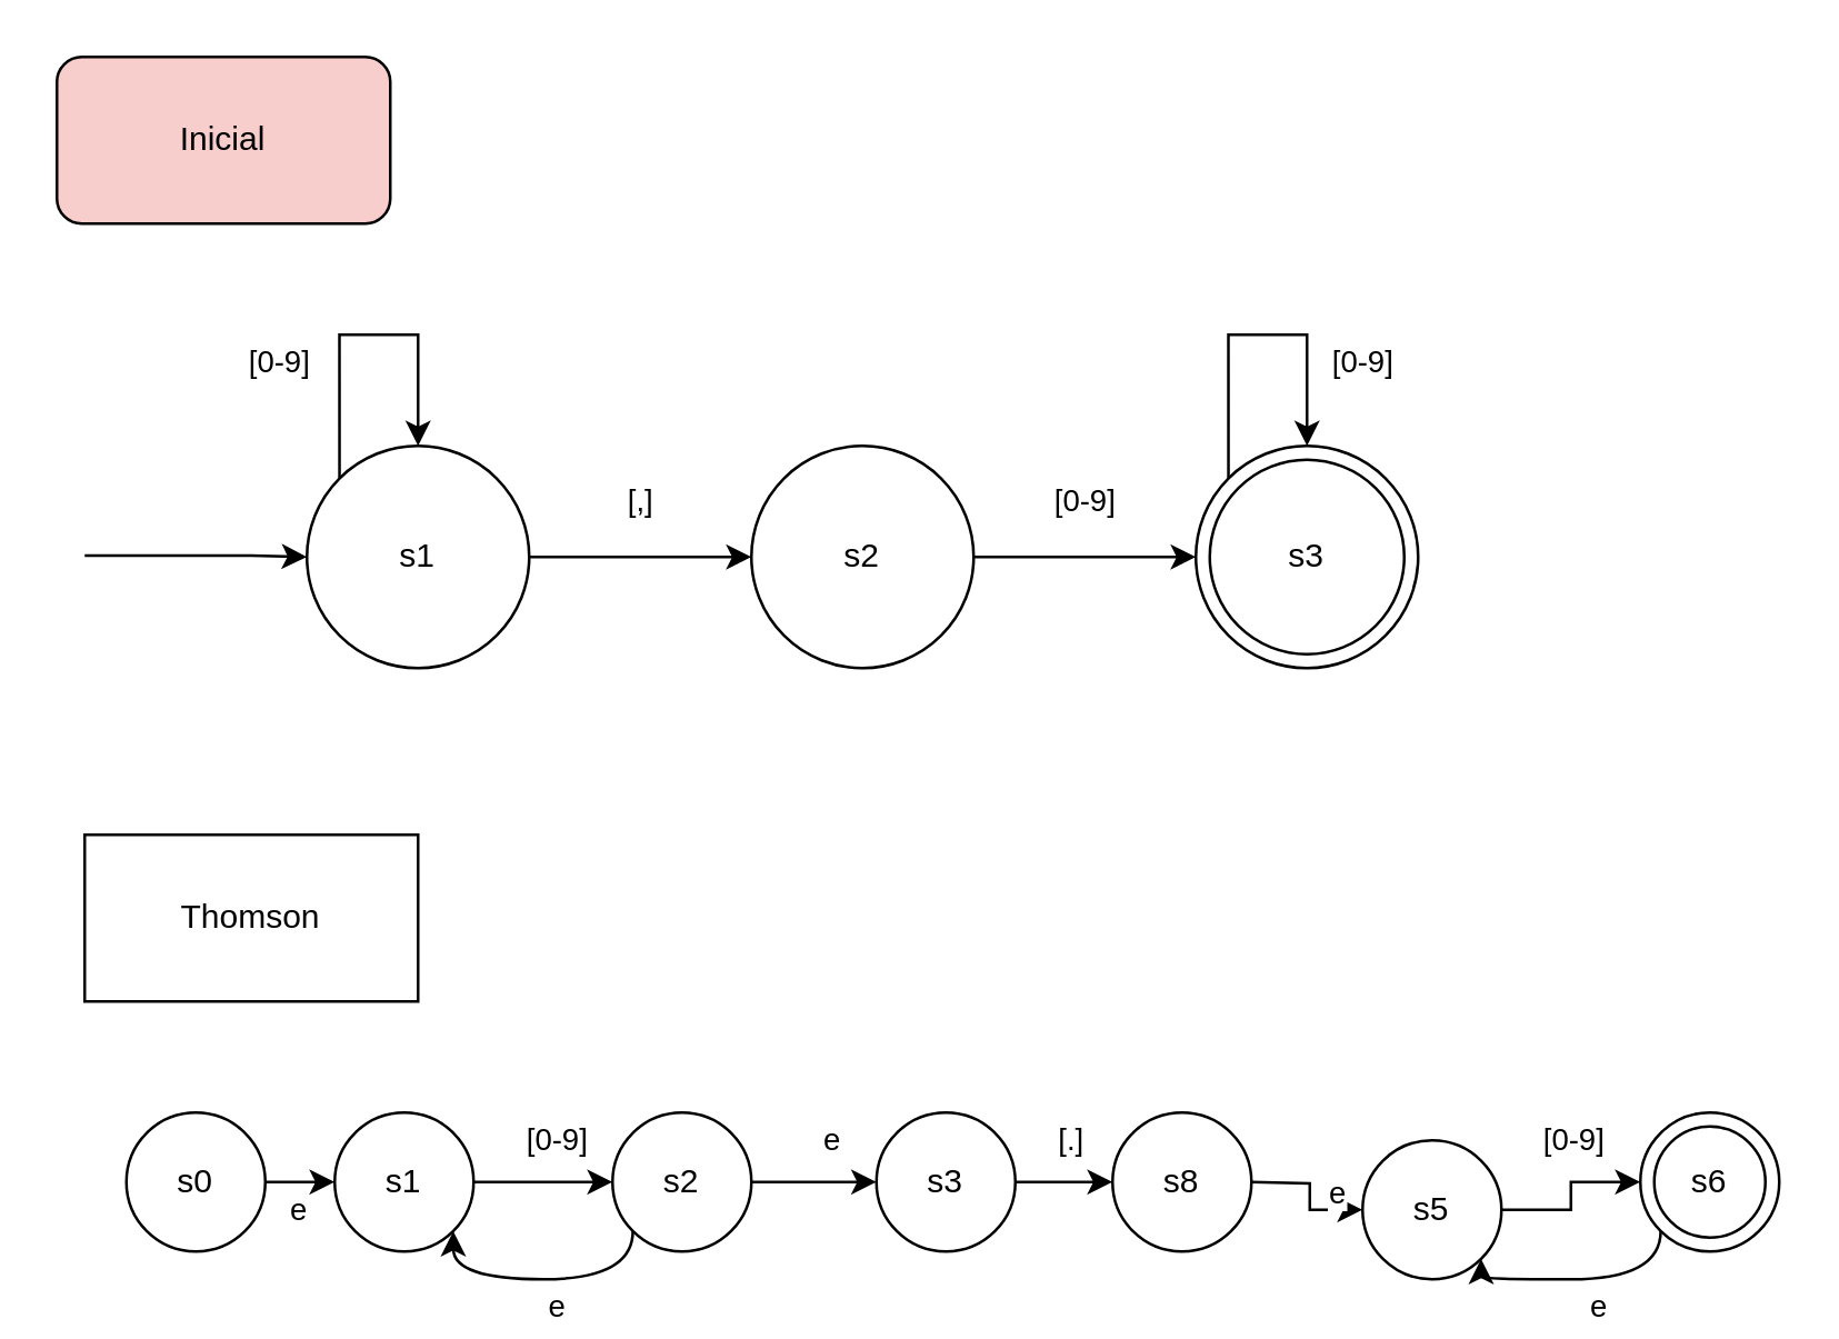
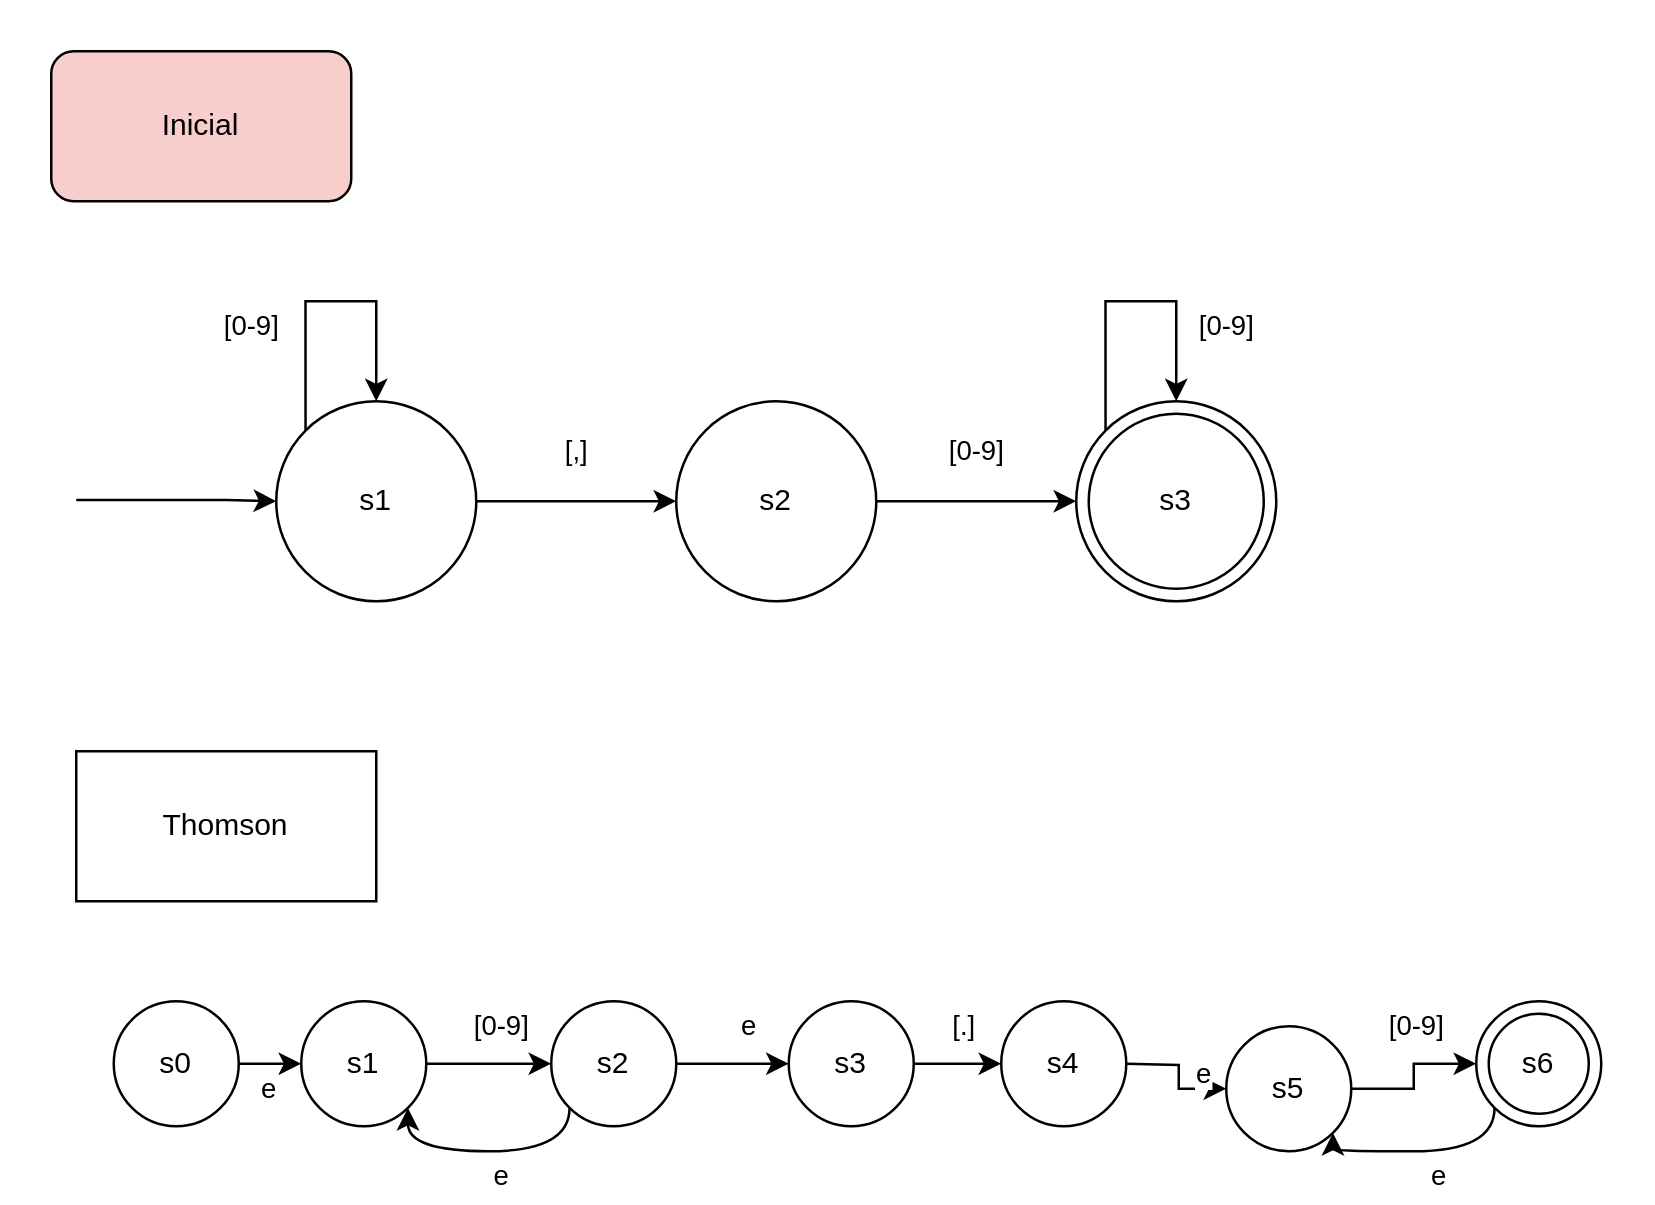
  <mxCell id="0" />
  <mxCell id="1" parent="0" />
  <mxCell id="2" value="[,]" style="edgeStyle=orthogonalEdgeStyle;rounded=0;orthogonalLoop=1;jettySize=auto;html=1;entryX=0;entryY=0.5;entryDx=0;entryDy=0;" parent="1" source="3" target="6" edge="1"><mxGeometry y="20" relative="1" as="geometry"><mxPoint as="offset" /></mxGeometry></mxCell>
  <mxCell id="3" value="s1" style="ellipse;whiteSpace=wrap;html=1;aspect=fixed;" parent="1" vertex="1"><mxGeometry x="110" y="160" width="80" height="80" as="geometry" /></mxCell>
  <mxCell id="4" value="" style="ellipse;whiteSpace=wrap;html=1;aspect=fixed;" parent="1" vertex="1"><mxGeometry x="430" y="160" width="80" height="80" as="geometry" /></mxCell>
  <mxCell id="5" value="[0-9]" style="edgeStyle=orthogonalEdgeStyle;rounded=0;orthogonalLoop=1;jettySize=auto;html=1;exitX=1;exitY=0.5;exitDx=0;exitDy=0;entryX=0;entryY=0.5;entryDx=0;entryDy=0;" parent="1" source="6" target="4" edge="1"><mxGeometry y="20" relative="1" as="geometry"><mxPoint as="offset" /></mxGeometry></mxCell>
  <mxCell id="6" value="s2" style="ellipse;whiteSpace=wrap;html=1;aspect=fixed;" parent="1" vertex="1"><mxGeometry x="270" y="160" width="80" height="80" as="geometry" /></mxCell>
  <mxCell id="7" value="s3" style="ellipse;whiteSpace=wrap;html=1;aspect=fixed;" parent="1" vertex="1"><mxGeometry x="435" y="165" width="70" height="70" as="geometry" /></mxCell>
  <mxCell id="8" style="edgeStyle=orthogonalEdgeStyle;rounded=0;orthogonalLoop=1;jettySize=auto;html=1;" parent="1" edge="1"><mxGeometry relative="1" as="geometry"><mxPoint x="30" y="199.5" as="sourcePoint" /><mxPoint x="110" y="200" as="targetPoint" /><Array as="points"><mxPoint x="90" y="200" /><mxPoint x="90" y="200" /></Array></mxGeometry></mxCell>
  <mxCell id="9" value="[0-9]" style="edgeStyle=orthogonalEdgeStyle;rounded=0;orthogonalLoop=1;jettySize=auto;html=1;exitX=0;exitY=0;exitDx=0;exitDy=0;entryX=0.5;entryY=0;entryDx=0;entryDy=0;" parent="1" source="3" target="3" edge="1"><mxGeometry x="-0.305" y="22" relative="1" as="geometry"><Array as="points"><mxPoint x="122" y="120" /><mxPoint x="150" y="120" /></Array><mxPoint as="offset" /></mxGeometry></mxCell>
  <mxCell id="10" value="[0-9]" style="edgeStyle=orthogonalEdgeStyle;rounded=0;orthogonalLoop=1;jettySize=auto;html=1;exitX=0;exitY=0;exitDx=0;exitDy=0;entryX=0.5;entryY=0;entryDx=0;entryDy=0;" parent="1" source="4" target="4" edge="1"><mxGeometry x="0.5" y="20" relative="1" as="geometry"><Array as="points"><mxPoint x="442" y="120" /><mxPoint x="470" y="120" /></Array><mxPoint as="offset" /></mxGeometry></mxCell>
  <mxCell id="11" value="Inicial" style="rounded=1;whiteSpace=wrap;html=1;fillColor=#f8cecc;" vertex="1" parent="1"><mxGeometry x="20" y="20" width="120" height="60" as="geometry" /></mxCell>
  <mxCell id="12" value="Thomson" style="whiteSpace=wrap;html=1;rounded=0;" vertex="1" parent="1"><mxGeometry x="30" y="300" width="120" height="60" as="geometry" /></mxCell>
  <mxCell id="13" value="e" style="edgeStyle=orthogonalEdgeStyle;rounded=0;orthogonalLoop=1;jettySize=auto;html=1;entryX=0;entryY=0.5;entryDx=0;entryDy=0;" edge="1" parent="1" source="14" target="16"><mxGeometry y="10" relative="1" as="geometry"><mxPoint as="offset" /></mxGeometry></mxCell>
  <mxCell id="14" value="s0" style="ellipse;whiteSpace=wrap;html=1;aspect=fixed;" vertex="1" parent="1"><mxGeometry x="45" y="400" width="50" height="50" as="geometry" /></mxCell>
  <mxCell id="15" value="[0-9]" style="edgeStyle=orthogonalEdgeStyle;rounded=0;orthogonalLoop=1;jettySize=auto;html=1;entryX=0;entryY=0.5;entryDx=0;entryDy=0;" edge="1" parent="1" source="16" target="18"><mxGeometry x="0.2" y="15" relative="1" as="geometry"><mxPoint x="195" y="418.75" as="targetPoint" /><mxPoint as="offset" /></mxGeometry></mxCell>
  <mxCell id="16" value="s1" style="ellipse;whiteSpace=wrap;html=1;aspect=fixed;" vertex="1" parent="1"><mxGeometry x="120" y="400" width="50" height="50" as="geometry" /></mxCell>
  <mxCell id="17" value="e" style="edgeStyle=orthogonalEdgeStyle;rounded=0;orthogonalLoop=1;jettySize=auto;html=1;entryX=0;entryY=0.5;entryDx=0;entryDy=0;" edge="1" parent="1" source="18"><mxGeometry x="0.333" y="15" relative="1" as="geometry"><mxPoint x="315" y="425" as="targetPoint" /><mxPoint as="offset" /></mxGeometry></mxCell>
  <mxCell id="18" value="s2" style="ellipse;whiteSpace=wrap;html=1;aspect=fixed;" vertex="1" parent="1"><mxGeometry x="220" y="400" width="50" height="50" as="geometry" /></mxCell>
  <mxCell id="19" value="[.]" style="edgeStyle=orthogonalEdgeStyle;rounded=0;orthogonalLoop=1;jettySize=auto;html=1;entryX=0;entryY=0.5;entryDx=0;entryDy=0;" edge="1" parent="1" source="20" target="22"><mxGeometry x="0.333" y="15" relative="1" as="geometry"><mxPoint as="offset" /></mxGeometry></mxCell>
  <mxCell id="20" value="s3" style="ellipse;whiteSpace=wrap;html=1;aspect=fixed;" vertex="1" parent="1"><mxGeometry x="315" y="400" width="50" height="50" as="geometry" /></mxCell>
  <mxCell id="21" value="e" style="curved=1;endArrow=classic;html=1;rounded=0;edgeStyle=orthogonalEdgeStyle;exitX=0;exitY=1;exitDx=0;exitDy=0;entryX=1;entryY=1;entryDx=0;entryDy=0;" edge="1" parent="1" source="18" target="16"><mxGeometry x="-0.101" y="10" width="50" height="50" relative="1" as="geometry"><mxPoint x="195" y="510" as="sourcePoint" /><mxPoint x="245" y="460" as="targetPoint" /><Array as="points"><mxPoint x="227" y="460" /><mxPoint x="163" y="460" /></Array><mxPoint as="offset" /></mxGeometry></mxCell>
- <mxCell id="22" value="s8" style="ellipse;whiteSpace=wrap;html=1;aspect=fixed;" vertex="1" parent="1"><mxGeometry x="400" y="400" width="50" height="50" as="geometry" /></mxCell>
+ <mxCell id="22" value="s4" style="ellipse;whiteSpace=wrap;html=1;aspect=fixed;" vertex="1" parent="1"><mxGeometry x="400" y="400" width="50" height="50" as="geometry" /></mxCell>
  <mxCell id="23" value="e" style="edgeStyle=orthogonalEdgeStyle;rounded=0;orthogonalLoop=1;jettySize=auto;html=1;entryX=0;entryY=0.5;entryDx=0;entryDy=0;" edge="1" parent="1" target="25"><mxGeometry y="10" relative="1" as="geometry"><mxPoint as="offset" /><mxPoint x="450" y="425" as="sourcePoint" /></mxGeometry></mxCell>
  <mxCell id="24" value="[0-9]" style="edgeStyle=orthogonalEdgeStyle;rounded=0;orthogonalLoop=1;jettySize=auto;html=1;entryX=0;entryY=0.5;entryDx=0;entryDy=0;" edge="1" parent="1" source="25" target="26"><mxGeometry x="0.2" y="15" relative="1" as="geometry"><mxPoint x="565" y="418.75" as="targetPoint" /><mxPoint as="offset" /></mxGeometry></mxCell>
  <mxCell id="25" value="s5" style="ellipse;whiteSpace=wrap;html=1;aspect=fixed;" vertex="1" parent="1"><mxGeometry x="490" y="410" width="50" height="50" as="geometry" /></mxCell>
  <mxCell id="26" value="s6" style="ellipse;whiteSpace=wrap;html=1;aspect=fixed;" vertex="1" parent="1"><mxGeometry x="590" y="400" width="50" height="50" as="geometry" /></mxCell>
  <mxCell id="27" value="e" style="curved=1;endArrow=classic;html=1;rounded=0;edgeStyle=orthogonalEdgeStyle;exitX=0;exitY=1;exitDx=0;exitDy=0;entryX=1;entryY=1;entryDx=0;entryDy=0;" edge="1" parent="1" source="26" target="25"><mxGeometry x="-0.101" y="10" width="50" height="50" relative="1" as="geometry"><mxPoint x="565" y="510" as="sourcePoint" /><mxPoint x="615" y="460" as="targetPoint" /><Array as="points"><mxPoint x="597" y="460" /><mxPoint x="533" y="460" /></Array><mxPoint as="offset" /></mxGeometry></mxCell>
  <mxCell id="28" value="s6" style="ellipse;whiteSpace=wrap;html=1;aspect=fixed;" vertex="1" parent="1"><mxGeometry x="595" y="405" width="40" height="40" as="geometry" /></mxCell>
